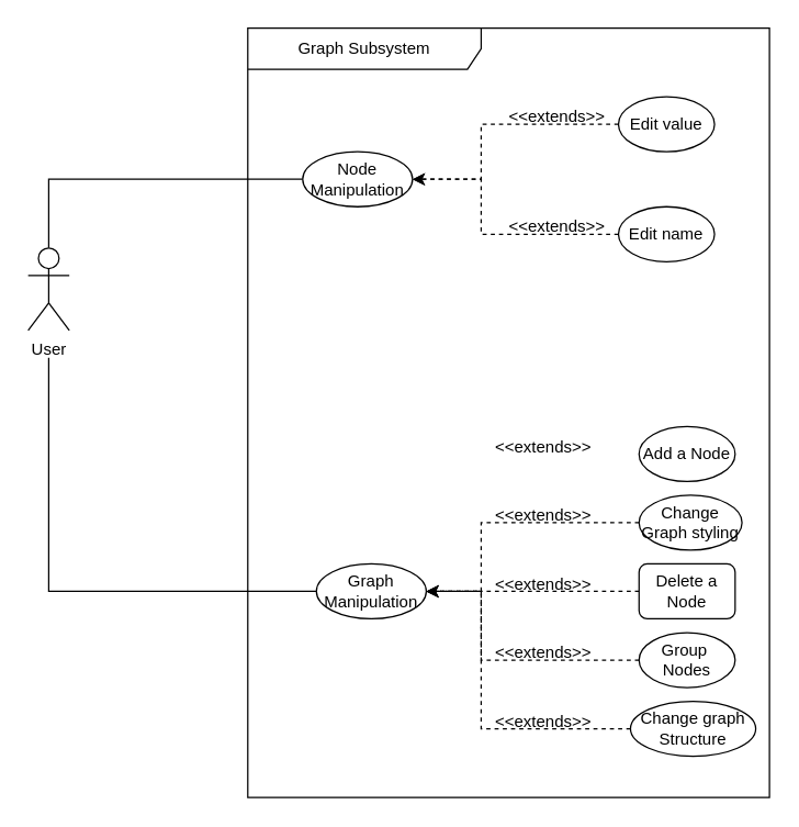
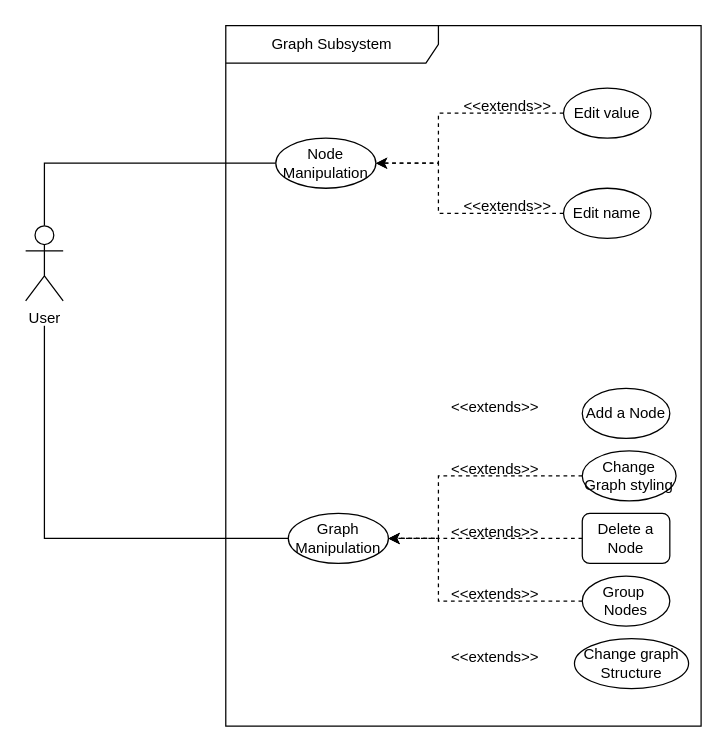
  <mxCell id="0" />
  <mxCell id="1" parent="0" />
  <mxCell id="2" style="edgeStyle=orthogonalEdgeStyle;rounded=0;orthogonalLoop=1;jettySize=auto;html=1;endArrow=none;endFill=0;" edge="1" parent="1" source="4" target="9"><mxGeometry relative="1" as="geometry"><Array as="points"><mxPoint x="35" y="130" /></Array></mxGeometry></mxCell>
  <mxCell id="3" style="edgeStyle=orthogonalEdgeStyle;rounded=0;orthogonalLoop=1;jettySize=auto;html=1;entryX=0;entryY=0.5;entryDx=0;entryDy=0;endArrow=none;endFill=0;" edge="1" parent="1" target="10"><mxGeometry relative="1" as="geometry"><Array as="points"><mxPoint x="35" y="430" /></Array><mxPoint x="35" y="260" as="sourcePoint" /></mxGeometry></mxCell>
  <mxCell id="4" value="User" style="shape=umlActor;verticalLabelPosition=bottom;verticalAlign=top;html=1;" vertex="1" parent="1"><mxGeometry x="20" y="180" width="30" height="60" as="geometry" /></mxCell>
  <mxCell id="5" value="Graph Subsystem" style="shape=umlFrame;whiteSpace=wrap;html=1;pointerEvents=0;width=170;height=30;" vertex="1" parent="1"><mxGeometry x="180" y="20" width="380" height="560" as="geometry" /></mxCell>
  <mxCell id="6" value="&lt;div&gt;Add a Node&lt;/div&gt;" style="ellipse;whiteSpace=wrap;html=1;" vertex="1" parent="1"><mxGeometry x="465" y="310" width="70" height="40" as="geometry" /></mxCell>
  <mxCell id="7" style="edgeStyle=orthogonalEdgeStyle;rounded=0;orthogonalLoop=1;jettySize=auto;html=1;dashed=1;" edge="1" parent="1" source="8"><mxGeometry relative="1" as="geometry"><mxPoint x="310" y="430" as="targetPoint" /></mxGeometry></mxCell>
  <mxCell id="8" value="Delete a Node" style="whiteSpace=wrap;html=1;rounded=1;" vertex="1" parent="1"><mxGeometry x="465" y="410" width="70" height="40" as="geometry" /></mxCell>
  <mxCell id="9" value="Node Manipulation" style="ellipse;whiteSpace=wrap;html=1;" vertex="1" parent="1"><mxGeometry x="220" y="110" width="80" height="40" as="geometry" /></mxCell>
  <mxCell id="10" value="Graph Manipulation" style="ellipse;whiteSpace=wrap;html=1;" vertex="1" parent="1"><mxGeometry x="230" y="410" width="80" height="40" as="geometry" /></mxCell>
  <mxCell id="11" value="&amp;lt;&amp;lt;extends&amp;gt;&amp;gt;" style="text;html=1;align=center;verticalAlign=middle;resizable=0;points=[];autosize=1;strokeColor=none;fillColor=none;" vertex="1" parent="1"><mxGeometry x="350" y="410" width="90" height="30" as="geometry" /></mxCell>
  <mxCell id="12" value="&amp;lt;&amp;lt;extends&amp;gt;&amp;gt;" style="text;html=1;align=center;verticalAlign=middle;resizable=0;points=[];autosize=1;strokeColor=none;fillColor=none;" vertex="1" parent="1"><mxGeometry x="350" y="310" width="90" height="30" as="geometry" /></mxCell>
  <mxCell id="13" style="edgeStyle=orthogonalEdgeStyle;rounded=0;orthogonalLoop=1;jettySize=auto;html=1;entryX=1;entryY=0.5;entryDx=0;entryDy=0;dashed=1;" edge="1" parent="1" source="14" target="10"><mxGeometry relative="1" as="geometry"><Array as="points"><mxPoint x="350" y="380" /><mxPoint x="350" y="430" /></Array></mxGeometry></mxCell>
  <mxCell id="14" value="Change Graph styling" style="ellipse;whiteSpace=wrap;html=1;" vertex="1" parent="1"><mxGeometry x="465" y="360" width="75" height="40" as="geometry" /></mxCell>
  <mxCell id="15" value="&amp;lt;&amp;lt;extends&amp;gt;&amp;gt;" style="text;html=1;align=center;verticalAlign=middle;resizable=0;points=[];autosize=1;strokeColor=none;fillColor=none;" vertex="1" parent="1"><mxGeometry x="350" y="510" width="90" height="30" as="geometry" /></mxCell>
  <mxCell id="16" value="&amp;lt;&amp;lt;extends&amp;gt;&amp;gt;" style="text;html=1;align=center;verticalAlign=middle;resizable=0;points=[];autosize=1;strokeColor=none;fillColor=none;" vertex="1" parent="1"><mxGeometry x="350" y="360" width="90" height="30" as="geometry" /></mxCell>
  <mxCell id="17" style="edgeStyle=orthogonalEdgeStyle;rounded=0;orthogonalLoop=1;jettySize=auto;html=1;entryX=1;entryY=0.5;entryDx=0;entryDy=0;dashed=1;" edge="1" parent="1" source="18" target="10"><mxGeometry relative="1" as="geometry"><Array as="points"><mxPoint x="350" y="480" /><mxPoint x="350" y="430" /></Array></mxGeometry></mxCell>
  <mxCell id="18" value="Group&amp;nbsp; Nodes" style="ellipse;whiteSpace=wrap;html=1;" vertex="1" parent="1"><mxGeometry x="465" y="460" width="70" height="40" as="geometry" /></mxCell>
- <mxCell id="19" style="edgeStyle=orthogonalEdgeStyle;rounded=0;orthogonalLoop=1;jettySize=auto;html=1;entryX=1;entryY=0.5;entryDx=0;entryDy=0;dashed=1;" edge="1" parent="1" source="20" target="10"><mxGeometry relative="1" as="geometry"><Array as="points"><mxPoint x="350" y="530" /><mxPoint x="350" y="430" /></Array></mxGeometry></mxCell>
  <mxCell id="20" value="Change graph Structure" style="ellipse;whiteSpace=wrap;html=1;" vertex="1" parent="1"><mxGeometry x="458.75" y="510" width="91.25" height="40" as="geometry" /></mxCell>
  <mxCell id="21" value="&amp;lt;&amp;lt;extends&amp;gt;&amp;gt;" style="text;html=1;align=center;verticalAlign=middle;resizable=0;points=[];autosize=1;strokeColor=none;fillColor=none;" vertex="1" parent="1"><mxGeometry x="350" y="460" width="90" height="30" as="geometry" /></mxCell>
  <mxCell id="22" style="edgeStyle=orthogonalEdgeStyle;rounded=0;orthogonalLoop=1;jettySize=auto;html=1;dashed=1;" edge="1" parent="1" source="23" target="9"><mxGeometry relative="1" as="geometry"><Array as="points"><mxPoint x="350" y="90" /><mxPoint x="350" y="130" /></Array></mxGeometry></mxCell>
  <mxCell id="23" value="Edit value" style="ellipse;whiteSpace=wrap;html=1;" vertex="1" parent="1"><mxGeometry x="450" y="70" width="70" height="40" as="geometry" /></mxCell>
  <mxCell id="24" style="edgeStyle=orthogonalEdgeStyle;rounded=0;orthogonalLoop=1;jettySize=auto;html=1;entryX=1;entryY=0.5;entryDx=0;entryDy=0;dashed=1;" edge="1" parent="1" source="25" target="9"><mxGeometry relative="1" as="geometry"><Array as="points"><mxPoint x="350" y="170" /><mxPoint x="350" y="130" /></Array></mxGeometry></mxCell>
  <mxCell id="25" value="Edit name" style="ellipse;whiteSpace=wrap;html=1;" vertex="1" parent="1"><mxGeometry x="450" y="150" width="70" height="40" as="geometry" /></mxCell>
  <mxCell id="26" value="&amp;lt;&amp;lt;extends&amp;gt;&amp;gt;" style="text;html=1;align=center;verticalAlign=middle;resizable=0;points=[];autosize=1;strokeColor=none;fillColor=none;" vertex="1" parent="1"><mxGeometry x="360" y="70" width="90" height="30" as="geometry" /></mxCell>
  <mxCell id="27" value="&amp;lt;&amp;lt;extends&amp;gt;&amp;gt;" style="text;html=1;align=center;verticalAlign=middle;resizable=0;points=[];autosize=1;strokeColor=none;fillColor=none;" vertex="1" parent="1"><mxGeometry x="360" y="150" width="90" height="30" as="geometry" /></mxCell>
